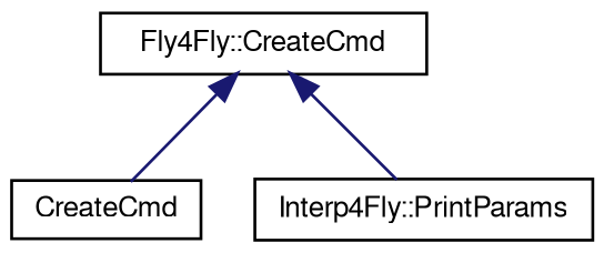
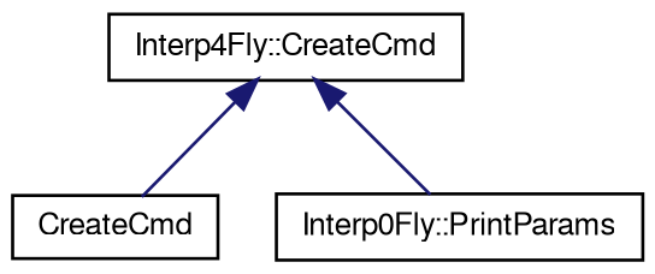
  digraph {
    rankdir=TB
    node [color=black fillcolor=white fontname=FreeSans fontsize=10 shape=record style=filled]
    edge [color=midnightblue dir=back fontname=FreeSans fontsize=10 labelfontname=FreeSans labelfontsize=10 style=solid]
-   n1 [height=0.2 label="Fly4Fly::CreateCmd" width=0.4]
+   n1 [height=0.2 label="Interp4Fly::CreateCmd" width=0.4]
    n2 [height=0.2 label=CreateCmd width=0.4]
-   n3 [height=0.2 label="Interp4Fly::PrintParams" width=0.4]
+   n3 [height=0.2 label="Interp0Fly::PrintParams" width=0.4]
    n1 -> n2
    n1 -> n3
  }
